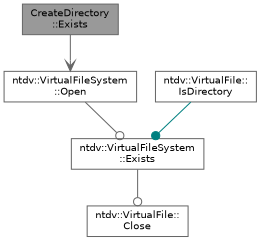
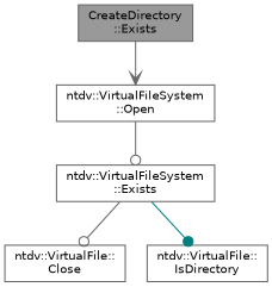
  digraph {
    rankdir=TB
    node [color=grey40 fillcolor=white fontname=Helvetica fontsize=10 shape=box style=filled]
    edge [arrowhead=odot color=gray40 fontname=Helvetica fontsize=10 labelfontname=Helvetica labelfontsize=10 style=solid]
    n1 [color=gray40 fillcolor=grey60 fontcolor=black height=0.2 label="CreateDirectory\l::Exists" width=0.4]
    n2 [height=0.2 label="ntdv::VirtualFileSystem\l::Open" width=0.4]
    n3 [height=0.2 label="ntdv::VirtualFileSystem\l::Exists" width=0.4]
    n4 [height=0.2 label="ntdv::VirtualFile::\lClose" width=0.4]
    n5 [height=0.2 label="ntdv::VirtualFile::\lIsDirectory" width=0.4]
    n1 -> n2 [arrowhead=vee]
    n2 -> n3
    n3 -> n4
-   n5 -> n3 [arrowhead=dot color=teal]
+   n3 -> n5 [arrowhead=dot color=teal]
  }
